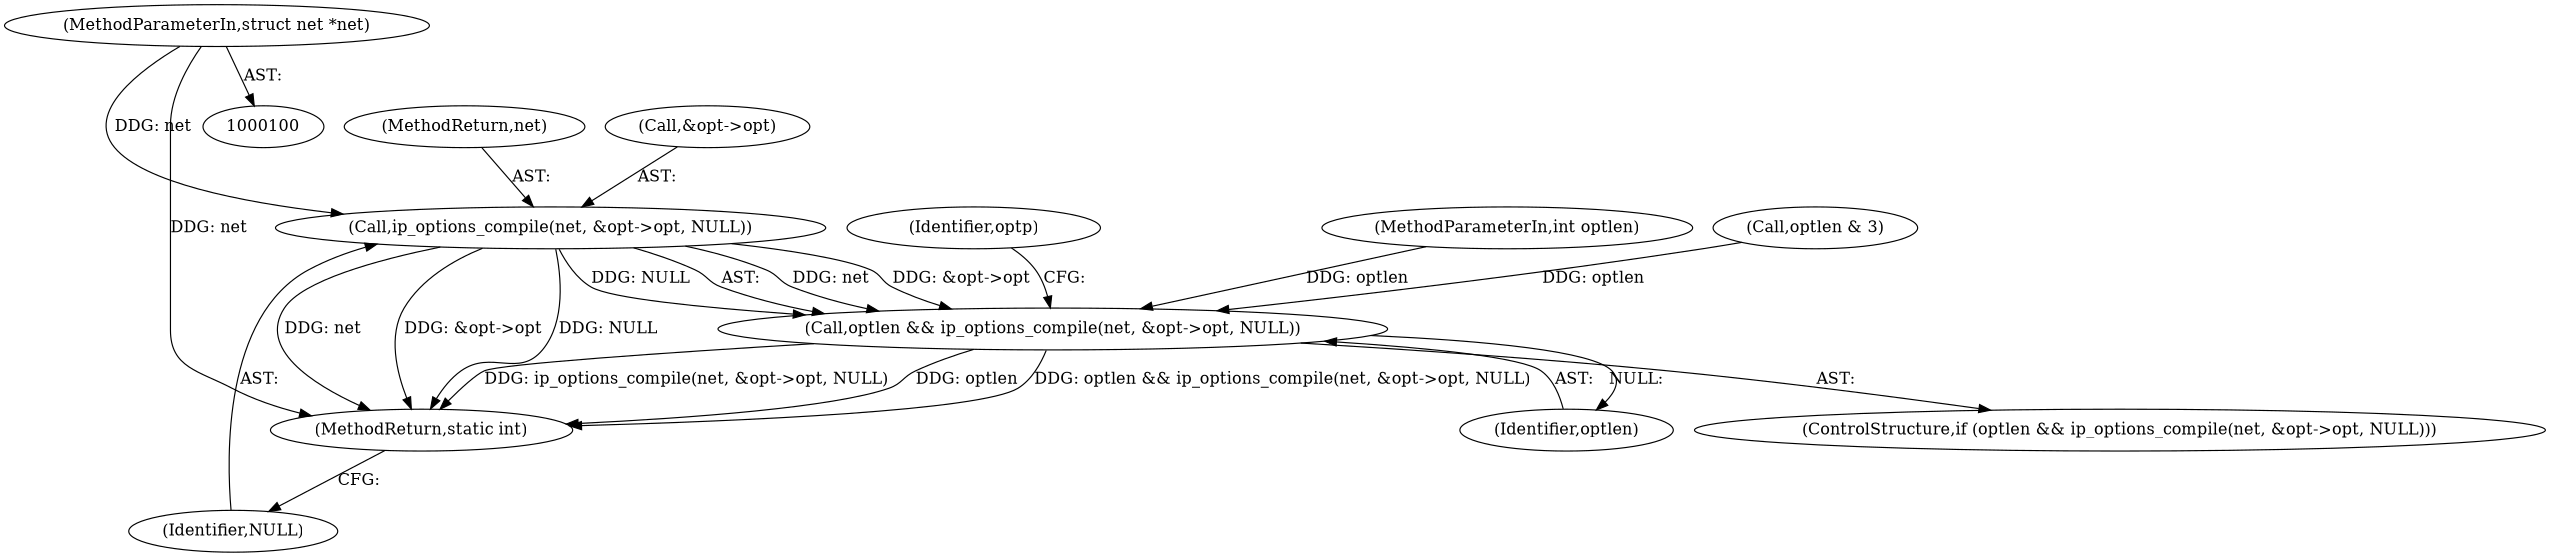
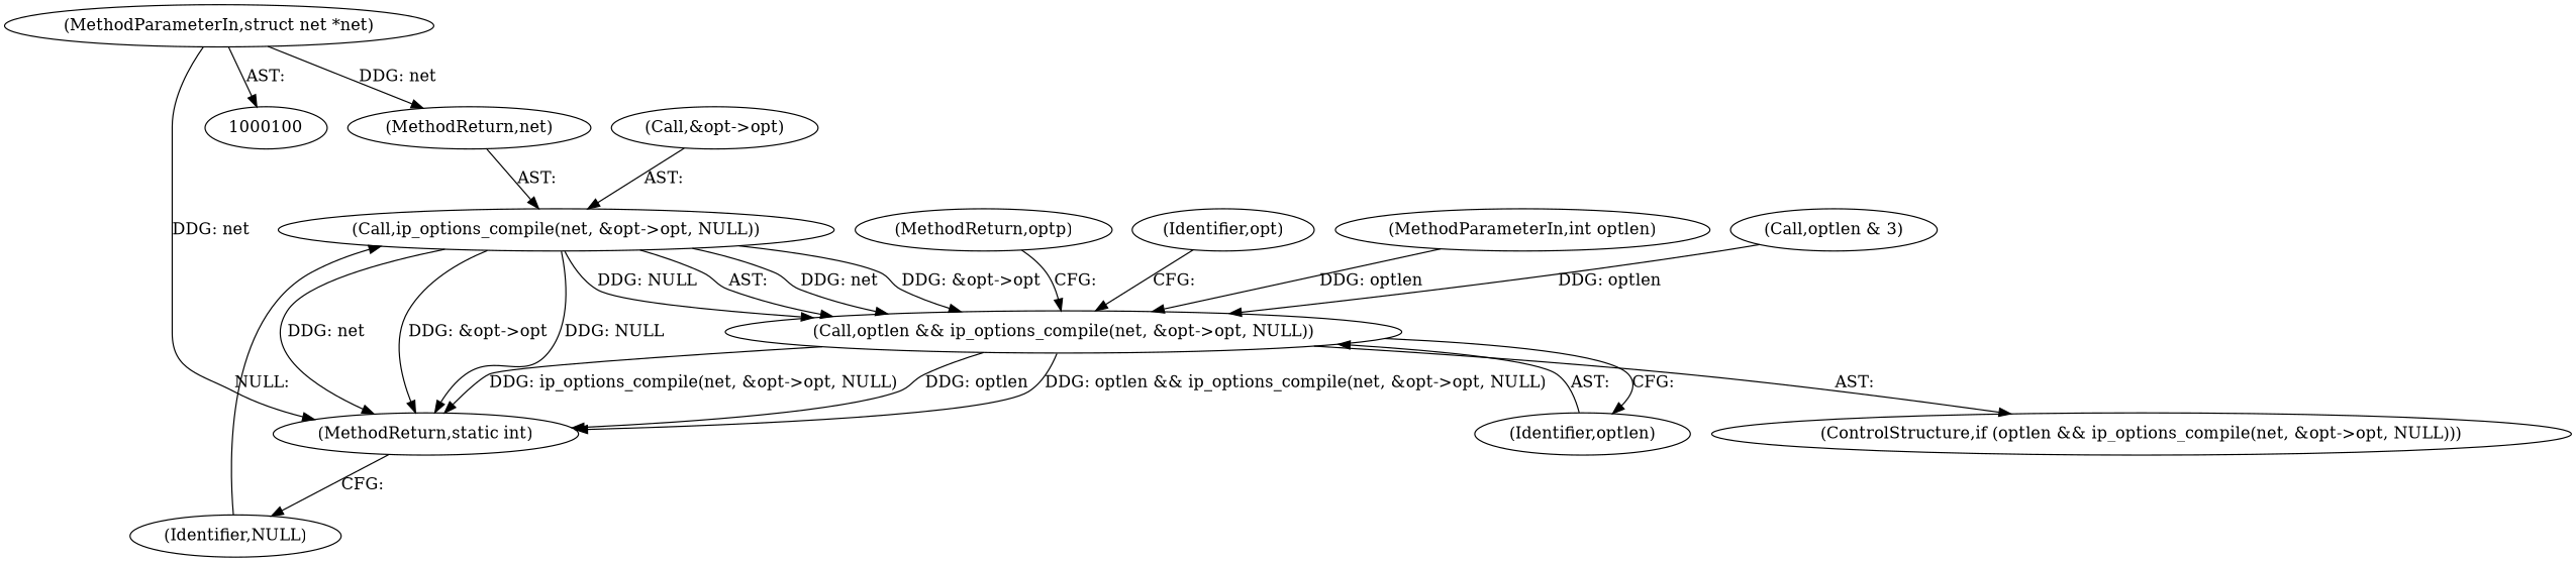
  digraph {
    n1 [label="(MethodParameterIn,struct net *net)"]
    n2 [label="(Call,ip_options_compile(net, &opt->opt, NULL))"]
    n3 [label="(MethodReturn,static int)"]
    1000100
    n5 [label="(Call,optlen && ip_options_compile(net, &opt->opt, NULL))"]
    n6 [label="(Identifier,NULL)"]
    n7 [label="(Identifier,optlen)"]
    n8 [label="(ControlStructure,if (optlen && ip_options_compile(net, &opt->opt, NULL)))"]
    n9 [label="(MethodReturn,net)"]
-   n10 [label="(Identifier,optp)"]
+   n10 [label="(MethodReturn,optp)"]
+   n11 [label="(Identifier,opt)"]
    n12 [label="(Call,&opt->opt)"]
    n13 [label="(MethodParameterIn,int optlen)"]
    n14 [label="(Call,optlen & 3)"]
-   n1 -> n2 [label="DDG: net"]
+   n1 -> n9 [label="DDG: net"]
    n1 -> n3 [label="DDG: net"]
    n1 -> 1000100 [label="AST: "]
    n2 -> n3 [label="DDG: net"]
    n2 -> n3 [label="DDG: &opt->opt"]
    n2 -> n3 [label="DDG: NULL"]
    n2 -> n5 [label="AST: "]
    n2 -> n5 [label="DDG: net"]
    n2 -> n5 [label="DDG: &opt->opt"]
    n2 -> n5 [label="DDG: NULL"]
    n3 -> n6 [label="CFG: "]
    n5 -> n3 [label="DDG: ip_options_compile(net, &opt->opt, NULL)"]
    n5 -> n3 [label="DDG: optlen"]
    n5 -> n3 [label="DDG: optlen && ip_options_compile(net, &opt->opt, NULL)"]
-   n5 -> n7 [label="NULL: "]
+   n5 -> n7 [label="CFG: "]
    n5 -> n8 [label="AST: "]
-   n6 -> n2 [label="AST: "]
+   n6 -> n2 [label="NULL: "]
    n7 -> n5 [label="AST: "]
    n9 -> n2 [label="AST: "]
    n10 -> n5 [label="CFG: "]
+   n11 -> n5 [label="CFG: "]
    n12 -> n2 [label="AST: "]
    n13 -> n5 [label="DDG: optlen"]
    n14 -> n5 [label="DDG: optlen"]
  }
